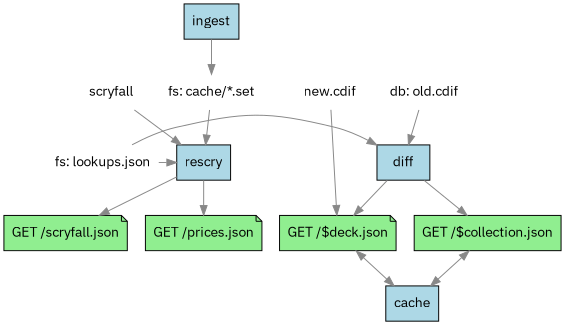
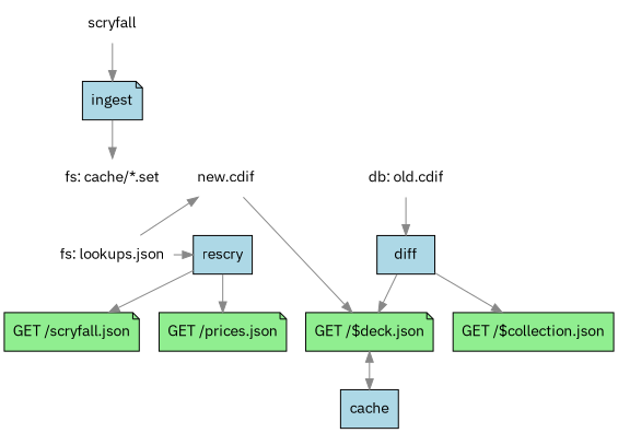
  digraph {
    fontname="IBM Plex Sans"
    rankdir=TB
    node [fontname="IBM Plex Sans" shape=none style=filled]
    edge [color="#888888" fontname="IBM Plex Sans"]
    scryfall [style=""]
    n2 [label="fs: cache/*.set" style=""]
    n3 [label="fs: lookups.json" style=""]
    n4 [label="db: old.cdif" style=""]
    n5 [label="new.cdif" style=""]
-   ingest [fillcolor=lightblue shape=rect]
+   ingest [fillcolor=lightblue shape=note]
    diff [fillcolor=lightblue shape=rect]
    n8 [fillcolor=lightblue label=cache shape=rect]
    rescry [fillcolor=lightblue shape=rect]
    n10 [fillcolor=lightgreen label="GET /scryfall.json" shape=note]
    n11 [fillcolor=lightgreen label="GET /prices.json" shape=note]
    n12 [fillcolor=lightgreen label="GET /$deck.json" shape=note]
    n13 [fillcolor=lightgreen label="GET /$collection.json" shape=box]
    subgraph sub_1 {
      scryfall
      n2
      n3
      n4
      n5
    }
    subgraph sub_2 {
      ingest
      diff
      n8
      rescry
    }
    subgraph sub_3 {
      n10
      n11
      n12
      n13
    }
    subgraph sub_4 {
      rank=same
      n3
      diff
      rescry
    }
    subgraph sub_5 {
      rank=same
      n2
      n4
      n5
    }
    subgraph sub_6 {
      rank=same
      n10
      n11
      n12
      n13
    }
    subgraph sub_7 {
      n8
      n12
      n13
    }
-   scryfall -> rescry
-   n2 -> rescry
-   n3 -> diff
+   scryfall -> ingest
+   n3 -> n5
    n3 -> rescry
    n4 -> diff
    n5 -> n12
    ingest -> n2
    diff -> n12
    diff -> n13
    rescry -> n10
    rescry -> n11
    n12 -> n8 [arrowhead=normal arrowtail=normal dir=both]
-   n13 -> n8 [arrowhead=normal arrowtail=normal dir=both]
  }
